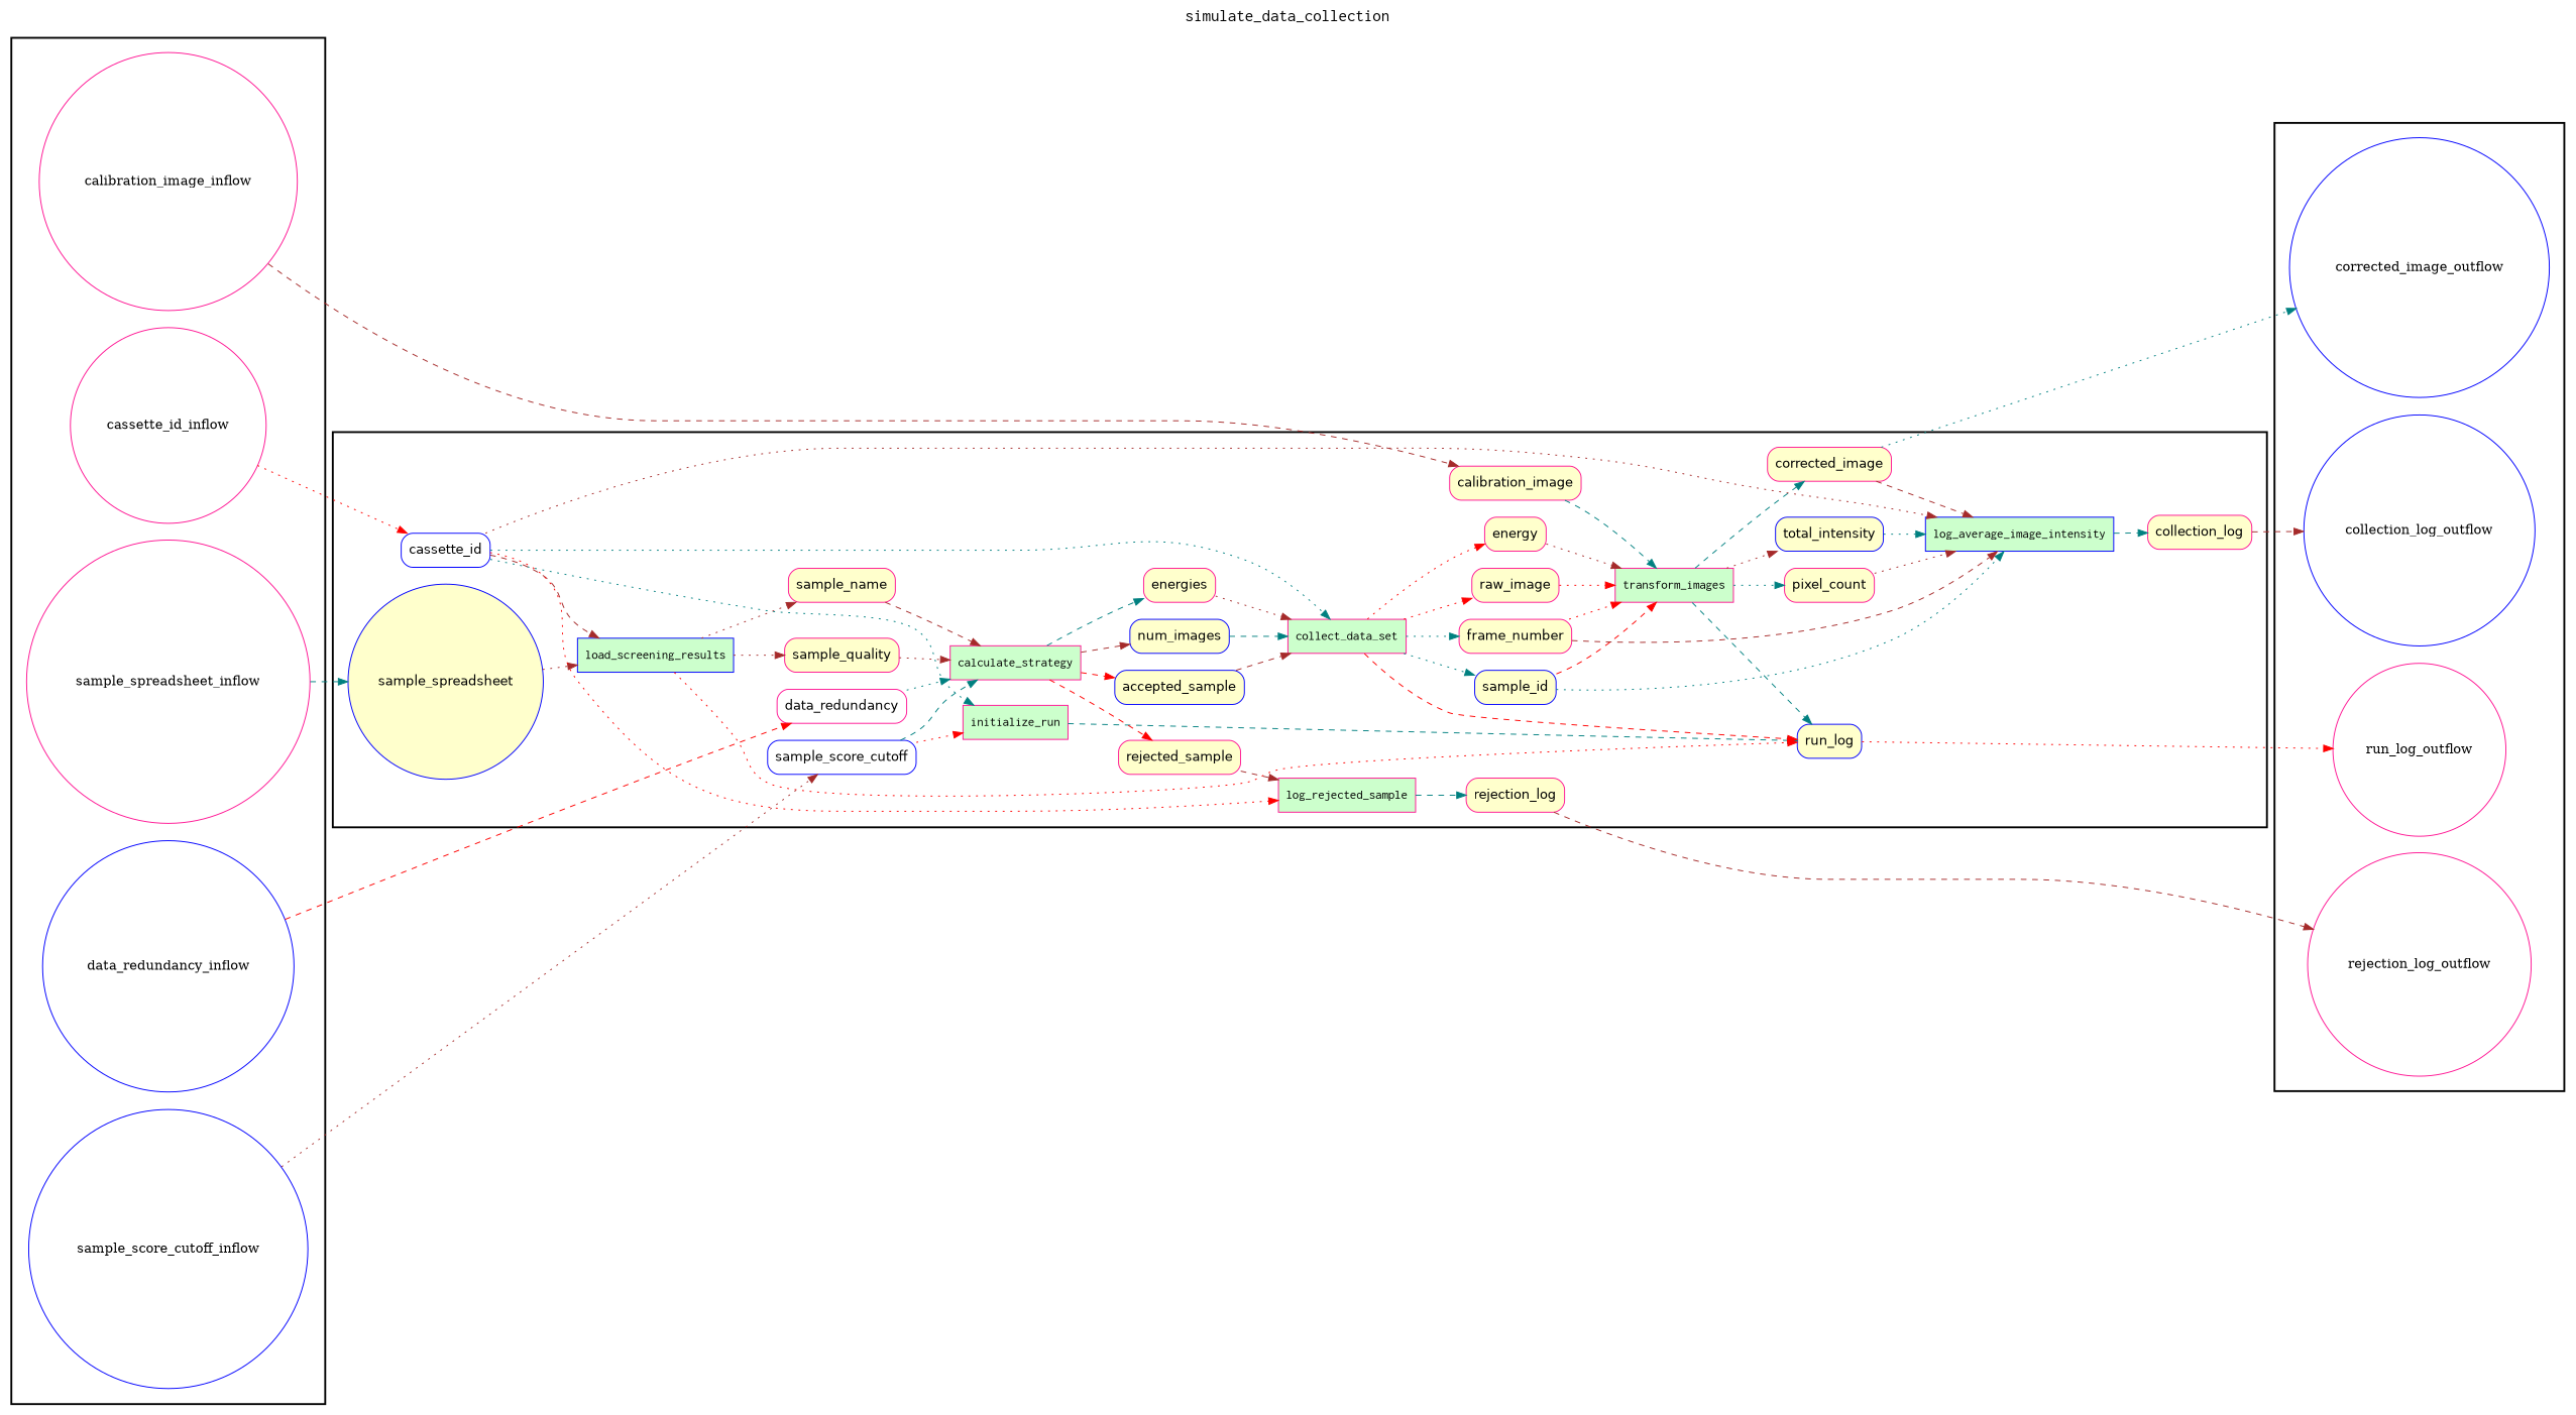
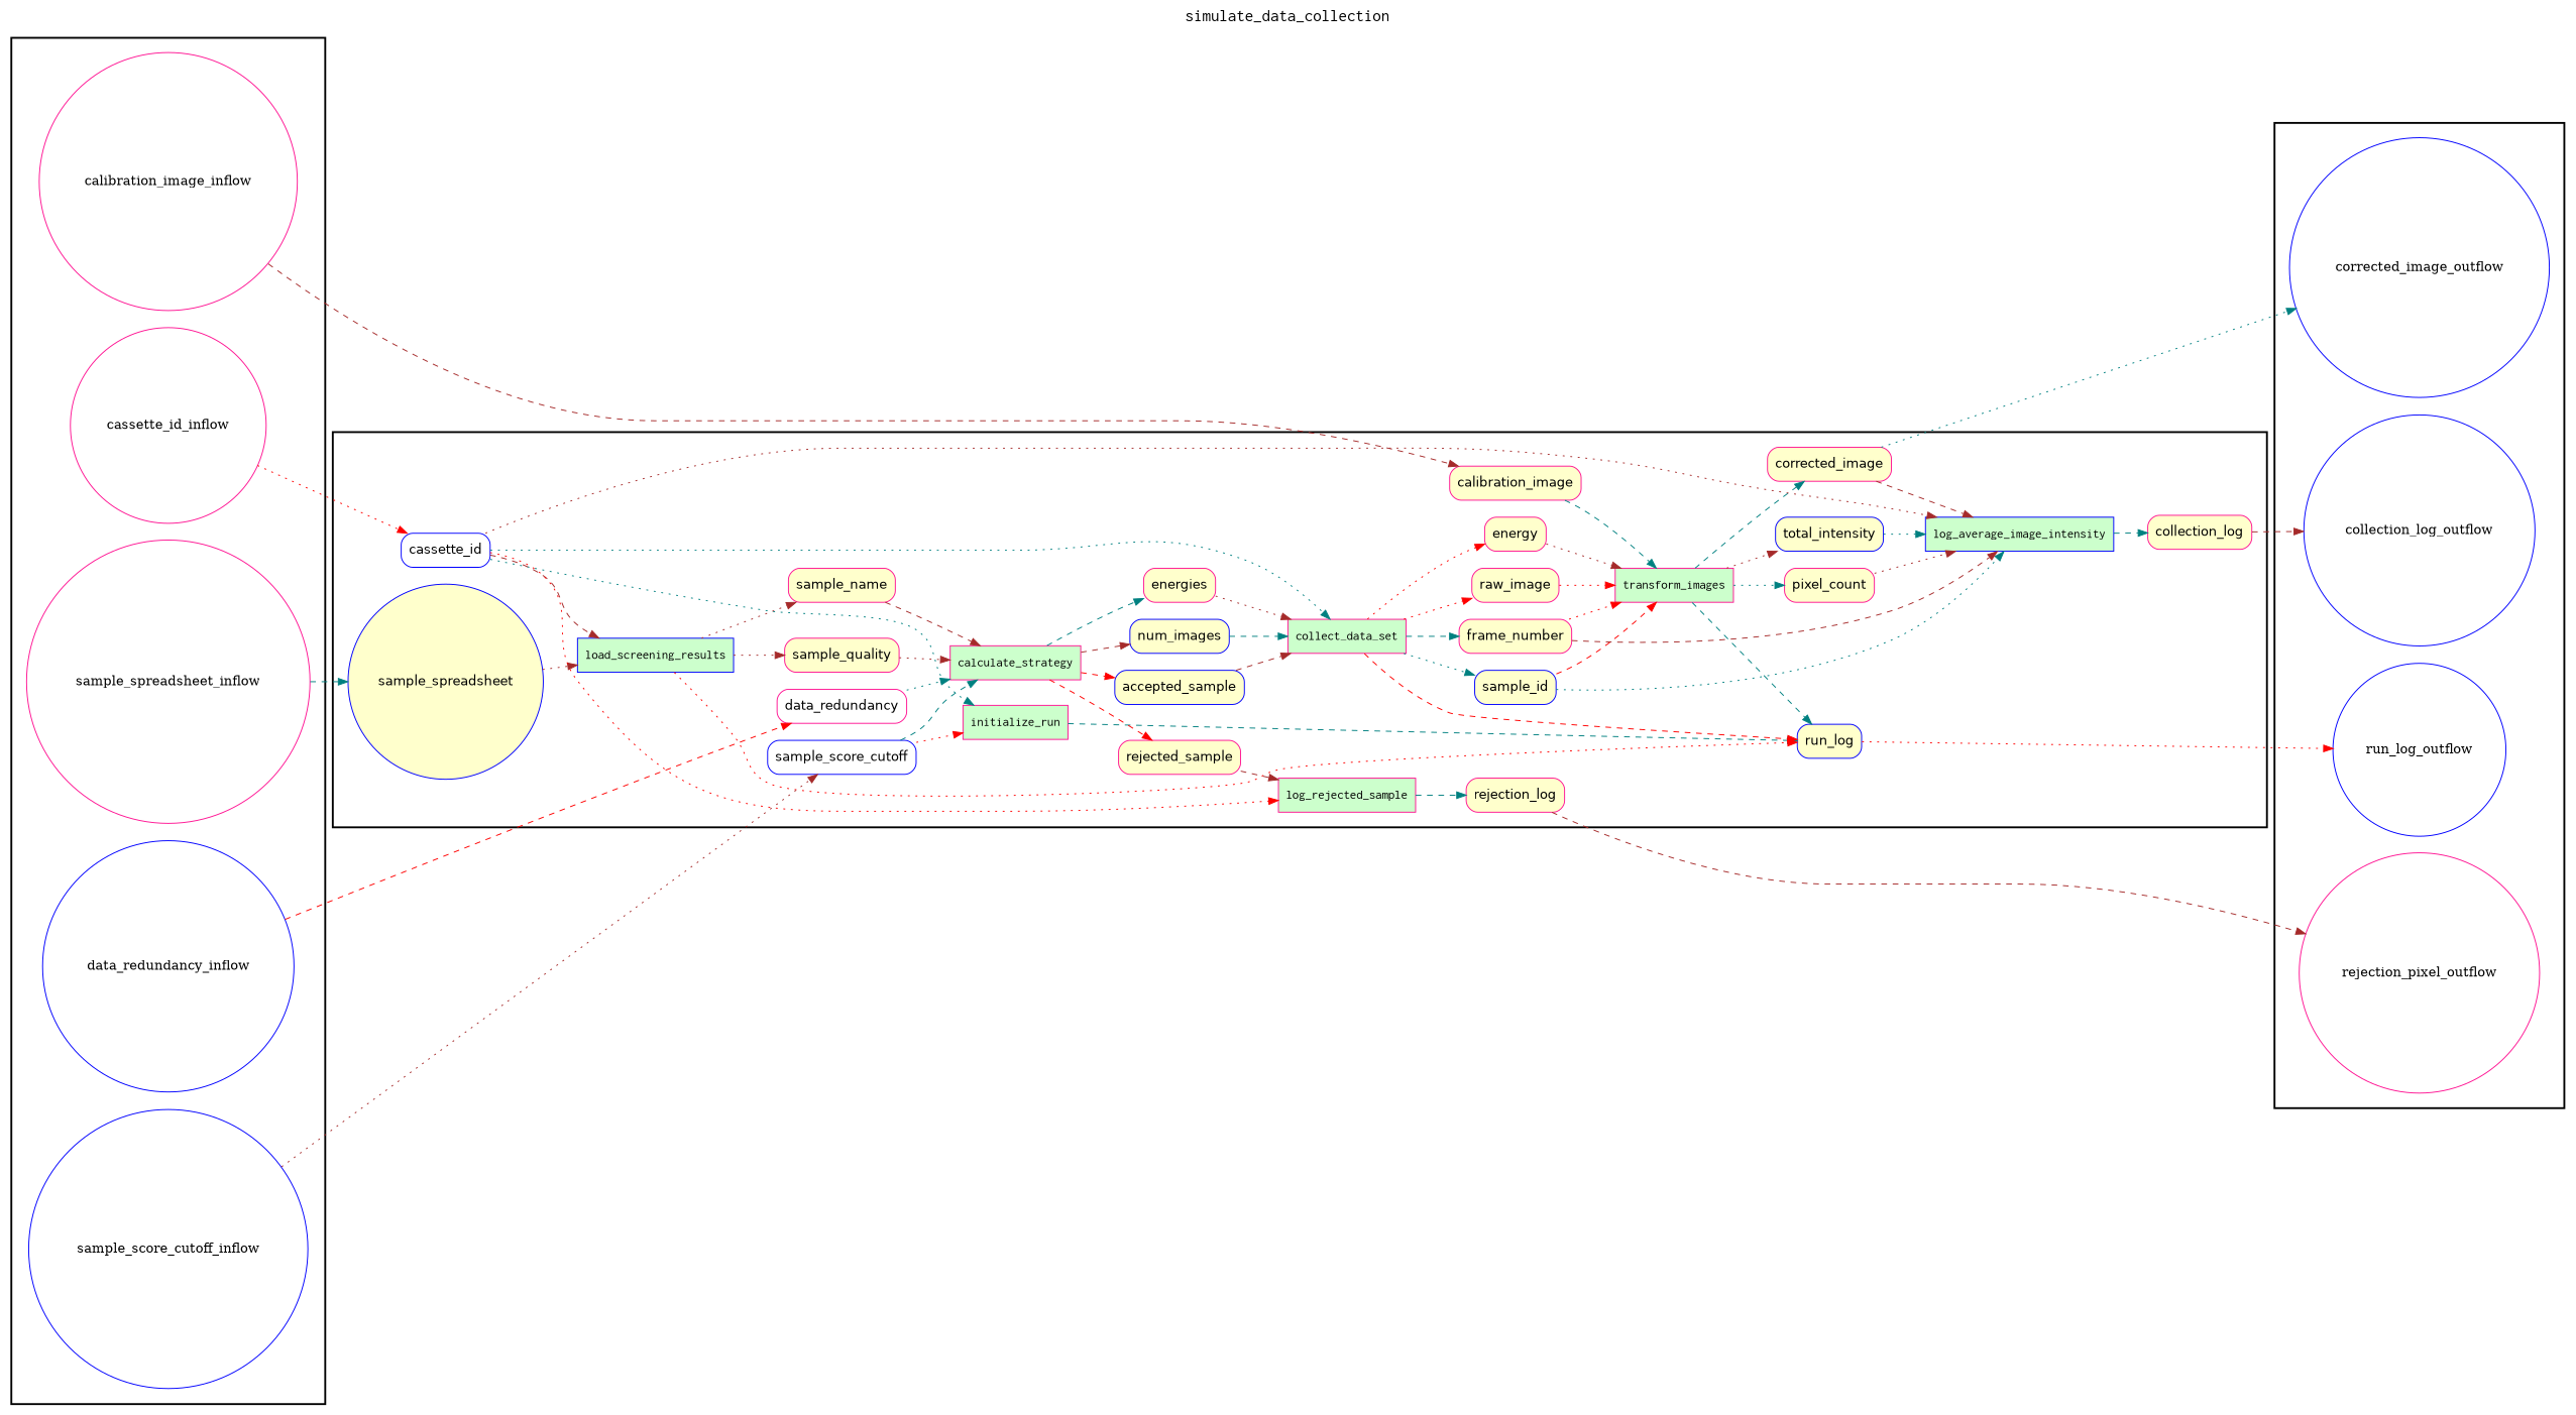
  digraph {
    fontname=Courier
    fontsize=18
    label=simulate_data_collection
    labelloc=t
    rankdir=LR
    node [color=deeppink fillcolor="#FFFFCC" fontname=Helvetica peripheries=1 shape=box style="rounded,filled"]
    edge [color=brown style=dotted]
    initialize_run [fillcolor="#CCFFCC" fontname=Courier style=filled]
    load_screening_results [color=blue fillcolor="#CCFFCC" fontname=Courier style=filled]
    calculate_strategy [fillcolor="#CCFFCC" fontname=Courier style=filled]
    log_rejected_sample [fillcolor="#CCFFCC" fontname=Courier style=filled]
    collect_data_set [fillcolor="#CCFFCC" fontname=Courier style=filled]
    transform_images [fillcolor="#CCFFCC" fontname=Courier style=filled]
    log_average_image_intensity [color=blue fillcolor="#CCFFCC" fontname=Courier style=filled]
    run_log [color=blue]
    sample_spreadsheet [color=blue shape=circle]
    sample_name
    sample_quality
    accepted_sample [color=blue]
    rejected_sample
    num_images [color=blue]
    energies
    rejection_log
    sample_id [color=blue]
    energy
    frame_number
    raw_image
    calibration_image
    corrected_image
    total_intensity [color=blue]
    pixel_count
    collection_log
    data_redundancy [fillcolor="#FFFFFF"]
    cassette_id [color=blue fillcolor="#FFFFFF"]
    sample_score_cutoff [color=blue fillcolor="#FFFFFF"]
    calibration_image_inflow [fillcolor="#FFFFFF" shape=circle width=0.2 fontname="" style=""]
    data_redundancy_inflow [color=blue fillcolor="#FFFFFF" shape=circle width=0.2 fontname="" style=""]
    sample_spreadsheet_inflow [fillcolor="#FFFFFF" shape=circle width=0.2 fontname="" style=""]
    cassette_id_inflow [fillcolor="#FFFFFF" shape=circle width=0.2 fontname="" style=""]
    sample_score_cutoff_inflow [color=blue fillcolor="#FFFFFF" shape=circle width=0.2 fontname="" style=""]
-   rejection_log_outflow [fillcolor="#FFFFFF" shape=circle width=0.2 fontname="" style=""]
+   rejection_log_outflow [fillcolor="#FFFFFF" shape=circle width=0.2 label=rejection_pixel_outflow fontname="" style=""]
    collection_log_outflow [color=blue fillcolor="#FFFFFF" shape=circle width=0.2 fontname="" style=""]
-   run_log_outflow [fillcolor="#FFFFFF" shape=circle width=0.2 fontname="" style=""]
+   run_log_outflow [color=blue fillcolor="#FFFFFF" shape=circle width=0.2 fontname="" style=""]
    corrected_image_outflow [color=blue fillcolor="#FFFFFF" shape=circle width=0.2 fontname="" style=""]
    subgraph cluster_1 {
      color=black
      label=""
      penwidth=2
      subgraph cluster_2 {
        color=black
        label=""
        penwidth=0
        initialize_run
        load_screening_results
        calculate_strategy
        log_rejected_sample
        collect_data_set
        transform_images
        log_average_image_intensity
        run_log
        sample_spreadsheet
        sample_name
        sample_quality
        accepted_sample
        rejected_sample
        num_images
        energies
        rejection_log
        sample_id
        energy
        frame_number
        raw_image
        calibration_image
        corrected_image
        total_intensity
        pixel_count
        collection_log
        data_redundancy
        cassette_id
        sample_score_cutoff
      }
    }
    subgraph cluster_3 {
      label=""
      penwidth=2
      subgraph cluster_4 {
        label=""
        penwidth=0
        rejection_log_outflow
        collection_log_outflow
        run_log_outflow
        corrected_image_outflow
      }
    }
    subgraph cluster_5 {
      label=""
      penwidth=2
      subgraph cluster_6 {
        label=""
        penwidth=0
        calibration_image_inflow
        data_redundancy_inflow
        sample_spreadsheet_inflow
        cassette_id_inflow
        sample_score_cutoff_inflow
      }
    }
    initialize_run -> run_log [color=teal style=dashed]
    load_screening_results -> run_log [color=red]
    load_screening_results -> sample_name
    load_screening_results -> sample_quality
    calculate_strategy -> accepted_sample [color=red style=dashed]
    calculate_strategy -> rejected_sample [color=red style=dashed]
    calculate_strategy -> num_images [style=dashed]
    calculate_strategy -> energies [color=teal style=dashed]
    log_rejected_sample -> rejection_log [color=teal style=dashed]
    collect_data_set -> run_log [color=red style=dashed]
    collect_data_set -> sample_id [color=teal]
    collect_data_set -> energy [color=red]
-   collect_data_set -> frame_number [color=teal]
+   collect_data_set -> frame_number [color=teal style=dashed]
    collect_data_set -> raw_image [color=red]
    transform_images -> run_log [color=teal style=dashed]
    transform_images -> corrected_image [color=teal style=dashed]
    transform_images -> total_intensity
    transform_images -> pixel_count [color=teal]
    log_average_image_intensity -> collection_log [color=teal style=dashed]
    run_log -> run_log_outflow [color=red]
    sample_spreadsheet -> load_screening_results
    sample_name -> calculate_strategy [style=dashed]
    sample_quality -> calculate_strategy
    accepted_sample -> collect_data_set [style=dashed]
    rejected_sample -> log_rejected_sample [style=dashed]
    num_images -> collect_data_set [color=teal style=dashed]
    energies -> collect_data_set
    rejection_log -> rejection_log_outflow [style=dashed]
    sample_id -> transform_images [color=red style=dashed]
    sample_id -> log_average_image_intensity [color=teal]
    energy -> transform_images
    frame_number -> transform_images [color=red]
    frame_number -> log_average_image_intensity [style=dashed]
    raw_image -> transform_images [color=red]
    calibration_image -> transform_images [color=teal style=dashed]
    corrected_image -> log_average_image_intensity [style=dashed]
    corrected_image -> corrected_image_outflow [color=teal]
    total_intensity -> log_average_image_intensity [color=teal]
    pixel_count -> log_average_image_intensity
    collection_log -> collection_log_outflow [style=dashed]
    data_redundancy -> calculate_strategy [color=teal]
    cassette_id -> initialize_run [color=teal]
    cassette_id -> load_screening_results [style=dashed]
    cassette_id -> log_rejected_sample [color=red]
    cassette_id -> collect_data_set [color=teal]
    cassette_id -> log_average_image_intensity
    sample_score_cutoff -> initialize_run [color=red]
    sample_score_cutoff -> calculate_strategy [color=teal style=dashed]
    calibration_image_inflow -> calibration_image [style=dashed]
    data_redundancy_inflow -> data_redundancy [color=red style=dashed]
    sample_spreadsheet_inflow -> sample_spreadsheet [color=teal style=dashed]
    cassette_id_inflow -> cassette_id [color=red]
    sample_score_cutoff_inflow -> sample_score_cutoff
  }
